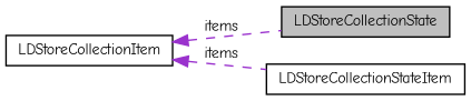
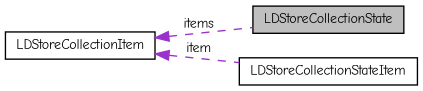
  digraph {
    fontname="Comic Neue"
    rankdir=LR
    node [color=black fillcolor=white fontname="Comic Neue" fontsize=10 shape=record style=filled]
    edge [color=darkorchid3 dir=back fontname="Comic Neue" fontsize=10 labelfontname=Helvetica labelfontsize=10 style=dashed]
    n1 [fillcolor=grey75 fontcolor=black height=0.2 label=LDStoreCollectionState width=0.4]
    n2 [height=0.2 label=LDStoreCollectionStateItem width=0.4]
    n3 [height=0.2 label=LDStoreCollectionItem width=0.4]
    n3 -> n1 [label=" items"]
-   n3 -> n2 [label=" items"]
+   n3 -> n2 [label=" item"]
  }
